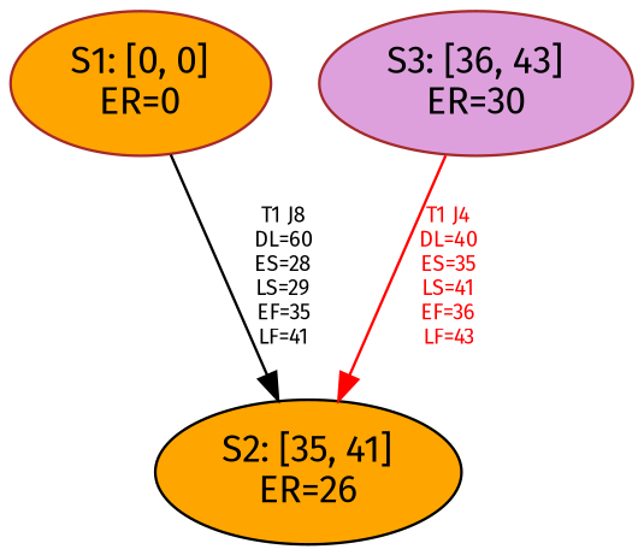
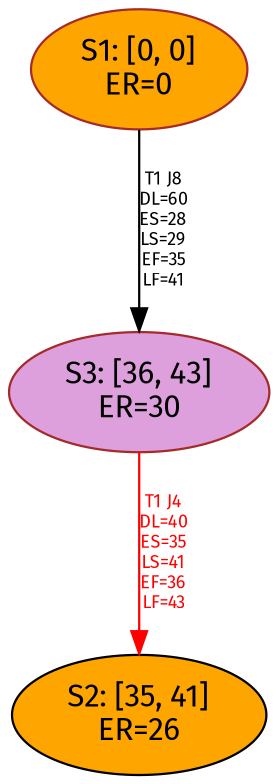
  digraph {
    fontname="Fira Sans"
    node [color=brown fillcolor=orange fontname="Fira Sans" style=filled]
    edge [fontname="Fira Sans" fontsize=8]
    n1 [label="S1: [0, 0]\nER=0"]
    n2 [color=black label="S2: [35, 41]\nER=26"]
    n3 [fillcolor=plum label="S3: [36, 43]\nER=30"]
-   n1 -> n2 [label="T1 J8\nDL=60\nES=28\nLS=29\nEF=35\nLF=41"]
+   n1 -> n3 [label="T1 J8\nDL=60\nES=28\nLS=29\nEF=35\nLF=41"]
    n3 -> n2 [color=Red fontcolor=Red label="T1 J4\nDL=40\nES=35\nLS=41\nEF=36\nLF=43"]
  }
